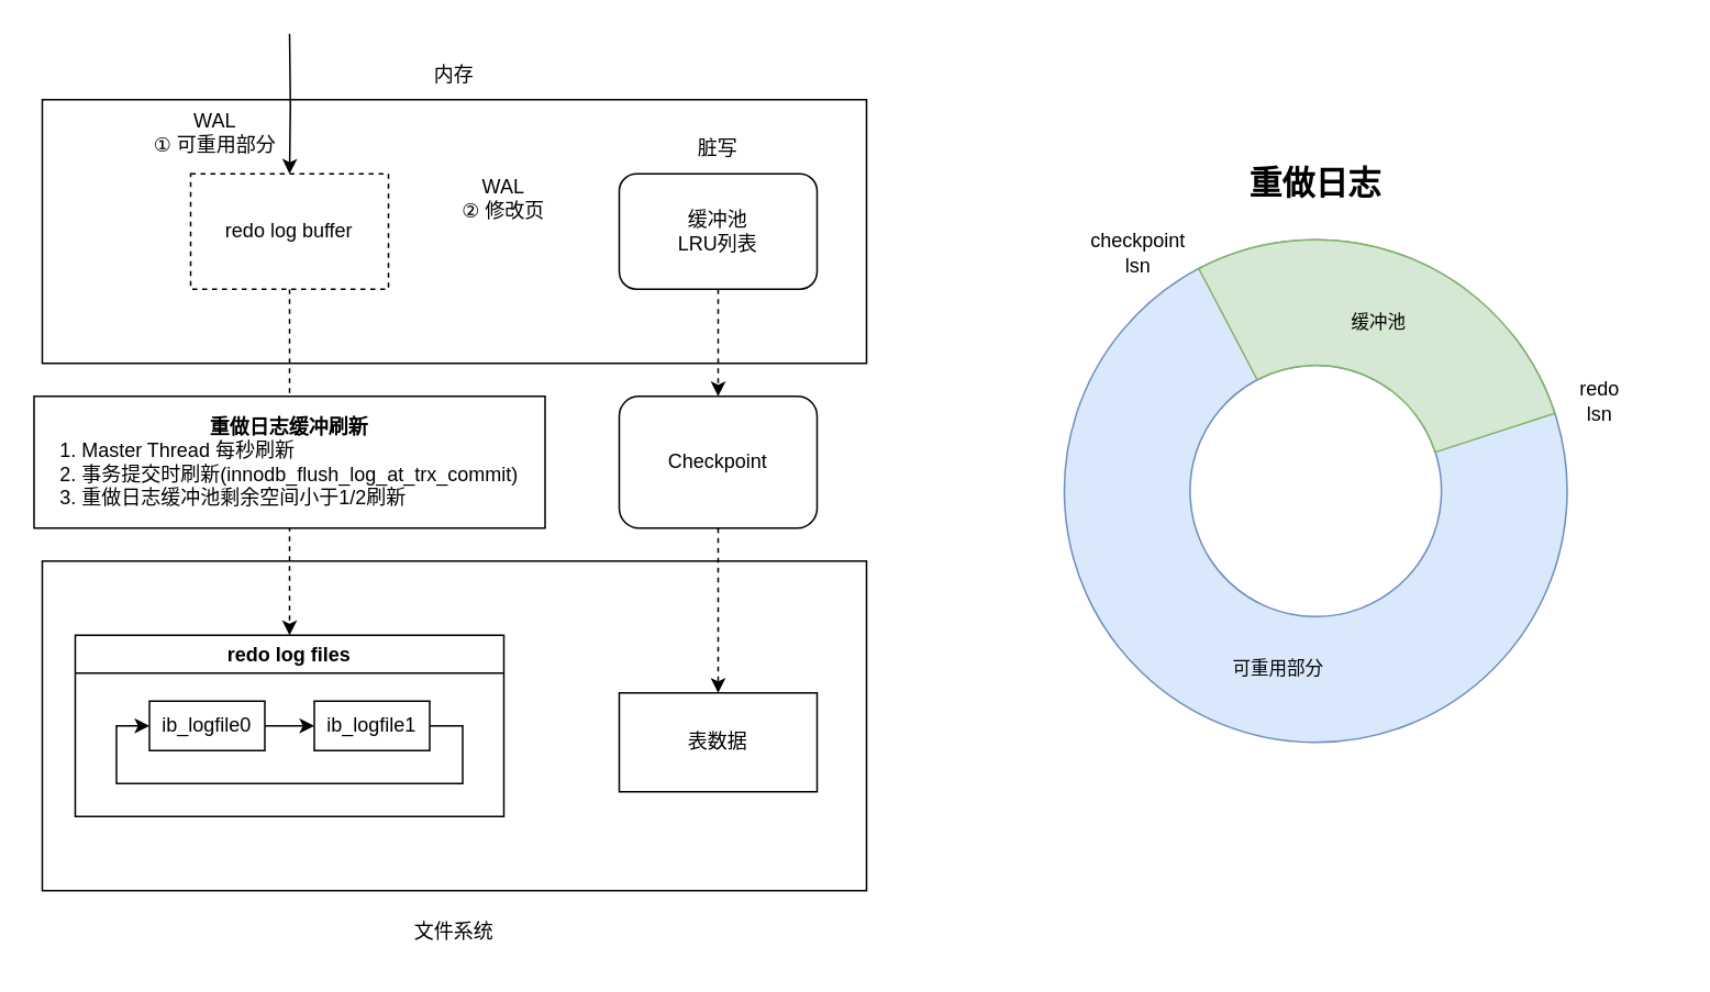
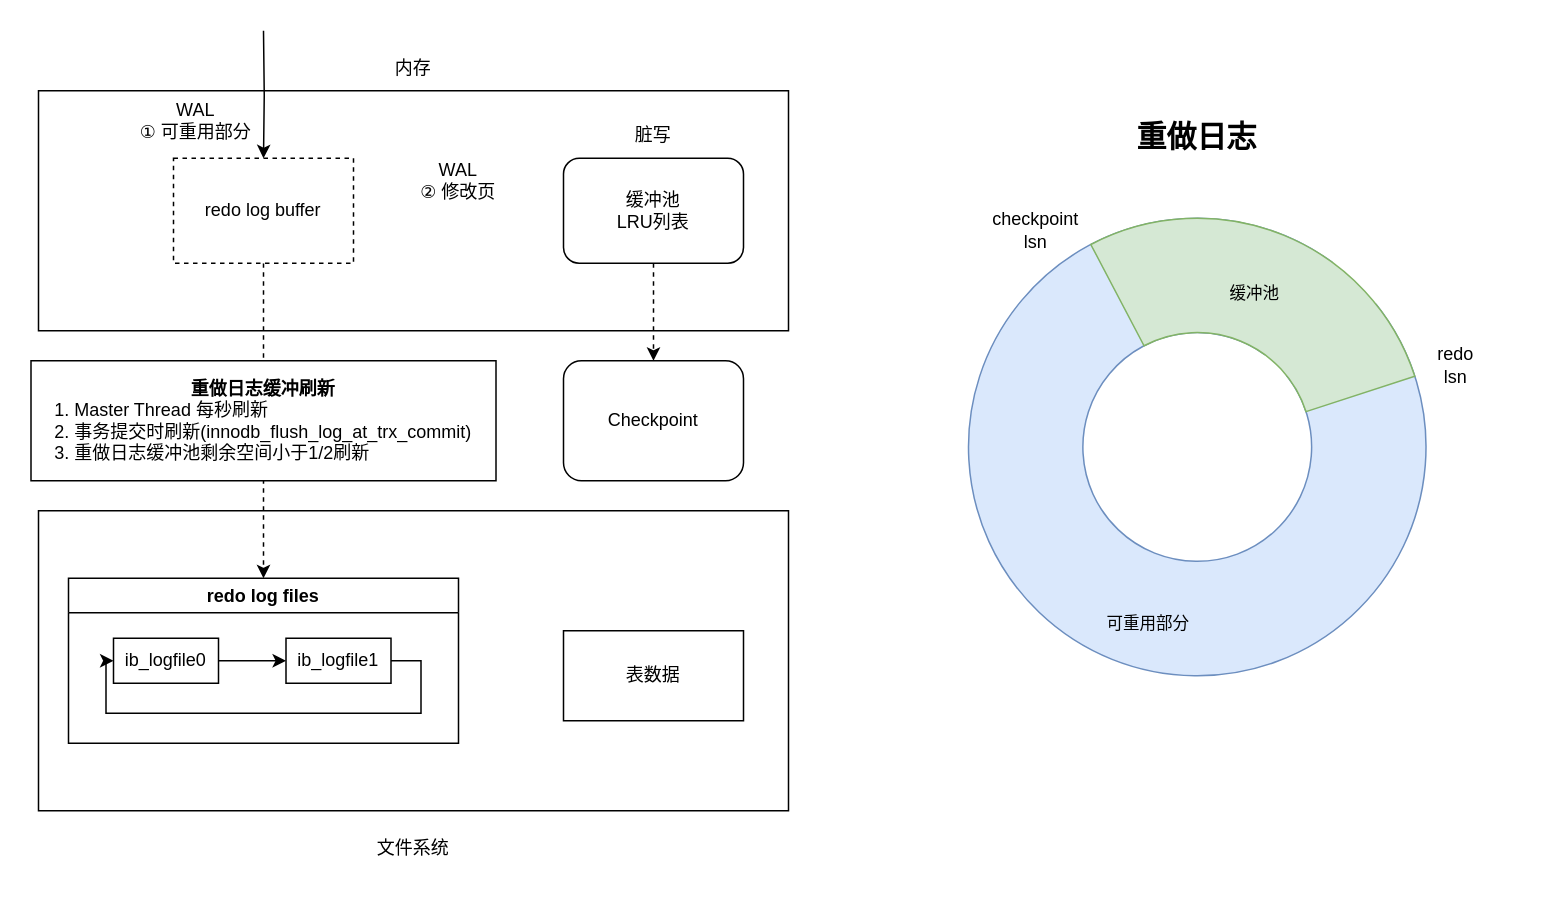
  <mxCell id="0" />
  <mxCell id="1" parent="0" />
  <mxCell id="2" value="" style="rounded=0;whiteSpace=wrap;html=1;" parent="1" vertex="1"><mxGeometry x="25" y="60" width="500" height="160" as="geometry" /></mxCell>
  <mxCell id="3" value="" style="rounded=0;whiteSpace=wrap;html=1;" parent="1" vertex="1"><mxGeometry x="25" y="340" width="500" height="200" as="geometry" /></mxCell>
  <mxCell id="4" style="edgeStyle=orthogonalEdgeStyle;rounded=0;orthogonalLoop=1;jettySize=auto;html=1;exitX=0.5;exitY=1;exitDx=0;exitDy=0;dashed=1;" parent="1" source="5" target="25" edge="1"><mxGeometry relative="1" as="geometry"><mxPoint x="255" y="375" as="targetPoint" /></mxGeometry></mxCell>
  <mxCell id="5" value="redo log buffer" style="rounded=0;whiteSpace=wrap;html=1;dashed=1;" parent="1" vertex="1"><mxGeometry x="115" y="105" width="120" height="70" as="geometry" /></mxCell>
  <mxCell id="6" style="edgeStyle=orthogonalEdgeStyle;rounded=0;orthogonalLoop=1;jettySize=auto;html=1;exitX=0.5;exitY=1;exitDx=0;exitDy=0;entryX=0.5;entryY=0;entryDx=0;entryDy=0;startArrow=none;startFill=0;endArrow=classic;endFill=1;dashed=1;" parent="1" source="7" target="16" edge="1"><mxGeometry relative="1" as="geometry" /></mxCell>
  <mxCell id="7" value="缓冲池&lt;br&gt;LRU列表" style="whiteSpace=wrap;html=1;rounded=1;" parent="1" vertex="1"><mxGeometry x="375" y="105" width="120" height="70" as="geometry" /></mxCell>
  <mxCell id="8" value="表数据" style="rounded=0;whiteSpace=wrap;html=1;" parent="1" vertex="1"><mxGeometry x="375" y="420" width="120" height="60" as="geometry" /></mxCell>
  <mxCell id="9" style="edgeStyle=orthogonalEdgeStyle;rounded=0;orthogonalLoop=1;jettySize=auto;html=1;entryX=0.5;entryY=0;entryDx=0;entryDy=0;startArrow=none;startFill=0;endArrow=classic;endFill=1;" parent="1" target="5" edge="1"><mxGeometry relative="1" as="geometry"><mxPoint x="175" y="20" as="sourcePoint" /><mxPoint x="174.71" y="90" as="targetPoint" /></mxGeometry></mxCell>
  <mxCell id="10" value="WAL&lt;br&gt;② 修改页" style="text;html=1;strokeColor=none;fillColor=none;align=center;verticalAlign=middle;whiteSpace=wrap;rounded=0;" parent="1" vertex="1"><mxGeometry x="275" y="105" width="60" height="30" as="geometry" /></mxCell>
  <mxCell id="11" value="内存" style="text;html=1;strokeColor=none;fillColor=none;align=center;verticalAlign=middle;whiteSpace=wrap;rounded=0;" parent="1" vertex="1"><mxGeometry x="245" y="30" width="60" height="30" as="geometry" /></mxCell>
  <mxCell id="12" value="文件系统" style="text;html=1;strokeColor=none;fillColor=none;align=center;verticalAlign=middle;whiteSpace=wrap;rounded=0;" parent="1" vertex="1"><mxGeometry x="245" y="550" width="60" height="30" as="geometry" /></mxCell>
  <mxCell id="13" value="脏写" style="text;html=1;strokeColor=none;fillColor=none;align=center;verticalAlign=middle;whiteSpace=wrap;rounded=0;" parent="1" vertex="1"><mxGeometry x="405" y="75" width="60" height="30" as="geometry" /></mxCell>
  <mxCell id="14" value="&lt;div&gt;&lt;b&gt;重做日志缓冲刷新&lt;/b&gt;&lt;/div&gt;&lt;div style=&quot;text-align: left&quot;&gt;1. Master Thread 每秒刷新&lt;/div&gt;&lt;div style=&quot;text-align: left&quot;&gt;2. 事务提交时刷新(innodb_flush_log_at_trx_commit)&lt;/div&gt;&lt;div style=&quot;text-align: left&quot;&gt;3. 重做日志缓冲池剩余空间小于1/2刷新&lt;/div&gt;" style="rounded=0;whiteSpace=wrap;html=1;" parent="1" vertex="1"><mxGeometry x="20" y="240" width="310" height="80" as="geometry" /></mxCell>
- <mxCell id="15" style="edgeStyle=orthogonalEdgeStyle;rounded=0;orthogonalLoop=1;jettySize=auto;html=1;exitX=0.5;exitY=1;exitDx=0;exitDy=0;startArrow=none;startFill=0;endArrow=classic;endFill=1;dashed=1;" parent="1" source="16" target="8" edge="1"><mxGeometry relative="1" as="geometry" /></mxCell>
  <mxCell id="16" value="Checkpoint" style="whiteSpace=wrap;html=1;rounded=1;" parent="1" vertex="1"><mxGeometry x="375" y="240" width="120" height="80" as="geometry" /></mxCell>
  <mxCell id="17" value="WAL&lt;br&gt;① 可重用部分" style="text;html=1;strokeColor=none;fillColor=none;align=center;verticalAlign=middle;whiteSpace=wrap;rounded=0;" parent="1" vertex="1"><mxGeometry x="85" y="60" width="90" height="40" as="geometry" /></mxCell>
  <mxCell id="18" value="checkpoint&lt;br&gt;lsn" style="text;html=1;strokeColor=none;fillColor=none;align=center;verticalAlign=middle;whiteSpace=wrap;rounded=0;" parent="1" vertex="1"><mxGeometry x="645" y="140" width="90" height="25" as="geometry" /></mxCell>
  <mxCell id="19" value="" style="verticalLabelPosition=bottom;verticalAlign=top;html=1;shape=mxgraph.basic.partConcEllipse;startAngle=0.143;endAngle=0.1;arcWidth=0.5;fontSize=11;fillColor=#dae8fc;strokeColor=#6c8ebf;" parent="1" vertex="1"><mxGeometry x="645" y="145" width="305" height="305" as="geometry" /></mxCell>
  <mxCell id="20" value="" style="verticalLabelPosition=bottom;verticalAlign=top;html=1;shape=mxgraph.basic.partConcEllipse;startAngle=0.923;endAngle=0.2;arcWidth=0.5;fontSize=11;fillColor=#d5e8d4;strokeColor=#82b366;" parent="1" vertex="1"><mxGeometry x="645" y="145" width="305" height="305" as="geometry" /></mxCell>
  <mxCell id="21" value="redo&lt;br&gt;lsn" style="text;html=1;strokeColor=none;fillColor=none;align=center;verticalAlign=middle;whiteSpace=wrap;rounded=0;" parent="1" vertex="1"><mxGeometry x="925" y="230" width="90" height="25" as="geometry" /></mxCell>
- <mxCell id="22" value="&lt;span style=&quot;font-size: 20px&quot;&gt;&lt;b&gt;重做日志&lt;/b&gt;&lt;/span&gt;" style="text;html=1;strokeColor=none;fillColor=none;align=center;verticalAlign=middle;whiteSpace=wrap;rounded=0;fontSize=11;" parent="1" vertex="1"><mxGeometry x="717.19" y="95" width="160.62" height="30" as="geometry" /></mxCell>
+ <mxCell id="22" value="&lt;span style=&quot;font-size: 20px&quot;&gt;&lt;b&gt;重做日志&lt;/b&gt;&lt;/span&gt;" style="text;html=1;strokeColor=none;fillColor=none;align=center;verticalAlign=middle;whiteSpace=wrap;rounded=0;fontSize=11;" parent="1" vertex="1"><mxGeometry x="717.19" y="75" width="160.62" height="30" as="geometry" /></mxCell>
  <mxCell id="23" value="缓冲池" style="text;html=1;strokeColor=none;fillColor=none;align=center;verticalAlign=middle;whiteSpace=wrap;rounded=0;fontSize=11;" parent="1" vertex="1"><mxGeometry x="796.25" y="180" width="80" height="30" as="geometry" /></mxCell>
- <mxCell id="24" value="可重用部分" style="text;html=1;strokeColor=none;fillColor=none;align=center;verticalAlign=middle;whiteSpace=wrap;rounded=0;fontSize=11;" parent="1" vertex="1"><mxGeometry x="735" y="390" width="80" height="30" as="geometry" /></mxCell>
+ <mxCell id="24" value="可重用部分" style="text;html=1;strokeColor=none;fillColor=none;align=center;verticalAlign=middle;whiteSpace=wrap;rounded=0;fontSize=11;" parent="1" vertex="1"><mxGeometry x="725" y="400" width="80" height="30" as="geometry" /></mxCell>
  <mxCell id="25" value="redo log files" style="swimlane;" vertex="1" parent="1"><mxGeometry x="45" y="385" width="260" height="110" as="geometry" /></mxCell>
  <mxCell id="26" style="edgeStyle=orthogonalEdgeStyle;rounded=0;orthogonalLoop=1;jettySize=auto;html=1;exitX=1;exitY=0.5;exitDx=0;exitDy=0;entryX=0;entryY=0.5;entryDx=0;entryDy=0;" edge="1" parent="25" source="27" target="29"><mxGeometry relative="1" as="geometry" /></mxCell>
- <mxCell id="27" value="ib_logfile0" style="rounded=0;whiteSpace=wrap;html=1;" vertex="1" parent="25"><mxGeometry x="45" y="40" width="70" height="30" as="geometry" /></mxCell>
+ <mxCell id="27" value="ib_logfile0" style="rounded=0;whiteSpace=wrap;html=1;" vertex="1" parent="25"><mxGeometry x="30" y="40" width="70" height="30" as="geometry" /></mxCell>
  <mxCell id="28" style="edgeStyle=orthogonalEdgeStyle;rounded=0;orthogonalLoop=1;jettySize=auto;html=1;exitX=1;exitY=0.5;exitDx=0;exitDy=0;entryX=0;entryY=0.5;entryDx=0;entryDy=0;" edge="1" parent="25" source="29" target="27"><mxGeometry relative="1" as="geometry"><Array as="points"><mxPoint x="235" y="55" /><mxPoint x="235" y="90" /><mxPoint x="25" y="90" /><mxPoint x="25" y="55" /></Array></mxGeometry></mxCell>
  <mxCell id="29" value="ib_logfile1" style="rounded=0;whiteSpace=wrap;html=1;" vertex="1" parent="25"><mxGeometry x="145" y="40" width="70" height="30" as="geometry" /></mxCell>
